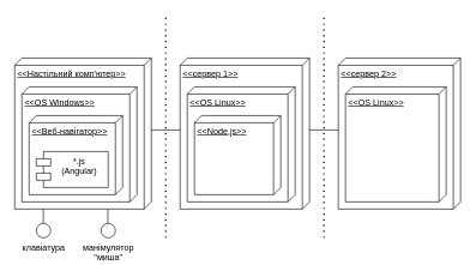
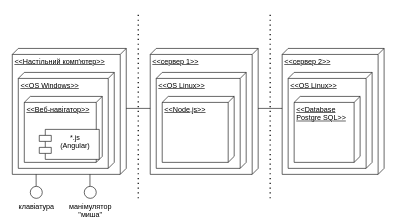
  <mxCell id="0" />
  <mxCell id="1" parent="0" />
  <mxCell id="2" value="&amp;lt;&amp;lt;Настільний комп'ютер&amp;gt;&amp;gt;" style="verticalAlign=top;align=left;spacingTop=8;spacingLeft=2;spacingRight=12;shape=cube;size=10;direction=south;fontStyle=4;html=1;" vertex="1" parent="1"><mxGeometry x="20" y="80" width="190" height="210" as="geometry" /></mxCell>
  <mxCell id="3" value="&amp;lt;&amp;lt;OS Windows&amp;gt;&amp;gt;" style="verticalAlign=top;align=left;spacingTop=8;spacingLeft=2;spacingRight=12;shape=cube;size=10;direction=south;fontStyle=4;html=1;" vertex="1" parent="1"><mxGeometry x="30" y="120" width="160" height="160" as="geometry" /></mxCell>
  <mxCell id="4" value="&amp;lt;&amp;lt;Веб-навігатор&amp;gt;&amp;gt;" style="verticalAlign=top;align=left;spacingTop=8;spacingLeft=2;spacingRight=12;shape=cube;size=10;direction=south;fontStyle=4;html=1;" vertex="1" parent="1"><mxGeometry x="40" y="160" width="130" height="110" as="geometry" /></mxCell>
  <mxCell id="5" value="&amp;lt;&amp;lt;сервер 1&amp;gt;&amp;gt;" style="verticalAlign=top;align=left;spacingTop=8;spacingLeft=2;spacingRight=12;shape=cube;size=10;direction=south;fontStyle=4;html=1;" vertex="1" parent="1"><mxGeometry x="250" y="80" width="180" height="210" as="geometry" /></mxCell>
- <mxCell id="6" value="*.js&#10;(Angular)" style="shape=module;align=left;spacingLeft=20;align=center;verticalAlign=top;" vertex="1" parent="1"><mxGeometry x="50" y="210" width="100" height="50" as="geometry" /></mxCell>
+ <mxCell id="6" value="*.js&#10;(Angular)" style="shape=module;align=left;spacingLeft=20;align=center;verticalAlign=top;" vertex="1" parent="1"><mxGeometry x="65" y="215" width="100" height="50" as="geometry" /></mxCell>
  <mxCell id="7" value="&amp;lt;&amp;lt;OS Linux&amp;gt;&amp;gt;" style="verticalAlign=top;align=left;spacingTop=8;spacingLeft=2;spacingRight=12;shape=cube;size=10;direction=south;fontStyle=4;html=1;" vertex="1" parent="1"><mxGeometry x="260" y="120" width="150" height="160" as="geometry" /></mxCell>
  <mxCell id="8" value="&amp;lt;&amp;lt;Node,js&amp;gt;&amp;gt;" style="verticalAlign=top;align=left;spacingTop=8;spacingLeft=2;spacingRight=12;shape=cube;size=10;direction=south;fontStyle=4;html=1;" vertex="1" parent="1"><mxGeometry x="270" y="160" width="120" height="110" as="geometry" /></mxCell>
  <mxCell id="9" value="&amp;lt;&amp;lt;сервер 2&amp;gt;&amp;gt;" style="verticalAlign=top;align=left;spacingTop=8;spacingLeft=2;spacingRight=12;shape=cube;size=10;direction=south;fontStyle=4;html=1;" vertex="1" parent="1"><mxGeometry x="470" y="80" width="170" height="210" as="geometry" /></mxCell>
  <mxCell id="10" value="&amp;lt;&amp;lt;OS Linux&amp;gt;&amp;gt;" style="verticalAlign=top;align=left;spacingTop=8;spacingLeft=2;spacingRight=12;shape=cube;size=10;direction=south;fontStyle=4;html=1;" vertex="1" parent="1"><mxGeometry x="480" y="120" width="140" height="160" as="geometry" /></mxCell>
+ <mxCell id="11" value="&amp;lt;&amp;lt;Database &lt;br&gt;Postgre SQL&amp;gt;&amp;gt;" style="verticalAlign=top;align=left;spacingTop=8;spacingLeft=2;spacingRight=12;shape=cube;size=10;direction=south;fontStyle=4;html=1;" vertex="1" parent="1"><mxGeometry x="490" y="160" width="110" height="110" as="geometry" /></mxCell>
  <mxCell id="12" value="" style="endArrow=none;dashed=1;html=1;dashPattern=1 3;strokeWidth=2;rounded=0;" edge="1" parent="1"><mxGeometry width="50" height="50" relative="1" as="geometry"><mxPoint x="230" y="330" as="sourcePoint" /><mxPoint x="230" y="20" as="targetPoint" /></mxGeometry></mxCell>
  <mxCell id="13" value="" style="endArrow=none;dashed=1;html=1;dashPattern=1 3;strokeWidth=2;rounded=0;" edge="1" parent="1"><mxGeometry width="50" height="50" relative="1" as="geometry"><mxPoint x="450" y="330" as="sourcePoint" /><mxPoint x="450" y="20" as="targetPoint" /></mxGeometry></mxCell>
  <mxCell id="14" value="" style="endArrow=none;html=1;rounded=0;entryX=0;entryY=0;entryDx=100;entryDy=0;entryPerimeter=0;" edge="1" parent="1" target="2"><mxGeometry width="50" height="50" relative="1" as="geometry"><mxPoint x="250" y="180" as="sourcePoint" /><mxPoint x="330" y="160" as="targetPoint" /></mxGeometry></mxCell>
  <mxCell id="15" value="" style="endArrow=none;html=1;rounded=0;entryX=0;entryY=0;entryDx=100;entryDy=0;entryPerimeter=0;" edge="1" parent="1"><mxGeometry width="50" height="50" relative="1" as="geometry"><mxPoint x="470" y="180" as="sourcePoint" /><mxPoint x="430" y="180" as="targetPoint" /></mxGeometry></mxCell>
  <mxCell id="16" value="" style="endArrow=none;html=1;rounded=0;" edge="1" parent="1"><mxGeometry width="50" height="50" relative="1" as="geometry"><mxPoint x="59.76" y="290" as="sourcePoint" /><mxPoint x="59.76" y="310" as="targetPoint" /></mxGeometry></mxCell>
  <mxCell id="17" value="" style="endArrow=none;html=1;rounded=0;" edge="1" parent="1"><mxGeometry width="50" height="50" relative="1" as="geometry"><mxPoint x="149.52" y="290" as="sourcePoint" /><mxPoint x="149.52" y="310" as="targetPoint" /></mxGeometry></mxCell>
  <mxCell id="18" value="клавіатура" style="verticalLabelPosition=bottom;verticalAlign=top;html=1;shape=mxgraph.flowchart.on-page_reference;" vertex="1" parent="1"><mxGeometry x="50" y="310" width="20" height="20" as="geometry" /></mxCell>
  <mxCell id="19" value="манімулятор&lt;br&gt;&quot;миша&quot;" style="verticalLabelPosition=bottom;verticalAlign=top;html=1;shape=mxgraph.flowchart.on-page_reference;" vertex="1" parent="1"><mxGeometry x="140" y="310" width="20" height="20" as="geometry" /></mxCell>
